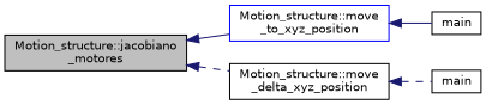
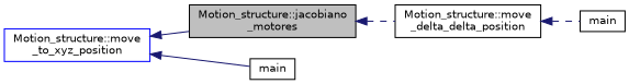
  digraph {
    rankdir=LR
    node [color=black fillcolor=white fontname=Helvetica fontsize=10 shape=record style=filled]
    edge [color=midnightblue dir=back fontname=Helvetica fontsize=10 labelfontname=Helvetica labelfontsize=10 style=solid]
    n1 [fillcolor=grey75 fontcolor=black height=0.2 label="Motion_structure::jacobiano\l_motores" width=0.4]
    n2 [color=blue height=0.2 label="Motion_structure::move\l_to_xyz_position" width=0.4]
-   n3 [height=0.2 label="Motion_structure::move\l_delta_xyz_position" width=0.4]
+   n3 [height=0.2 label="Motion_structure::move\l_delta_delta_position" width=0.4]
    n4 [height=0.2 label=main width=0.4]
    n5 [height=0.2 label=main width=0.4]
-   n1 -> n2
+   n2 -> n1
    n1 -> n3 [style=dashed]
    n2 -> n4
    n3 -> n5 [style=dashed]
  }
